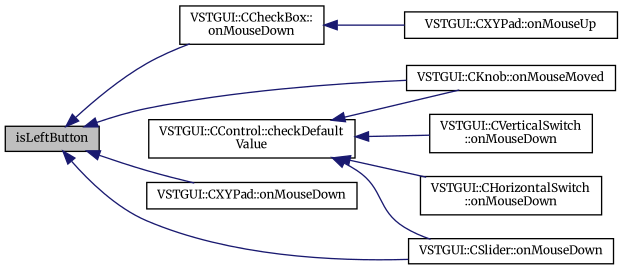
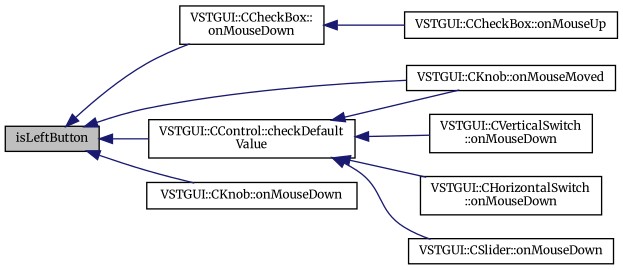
  digraph {
    fontname=Merriweather
    rankdir=LR
    node [color=black fontname=Merriweather fontsize=9 shape=record]
    edge [color=midnightblue dir=back fontname=Merriweather fontsize=9 labelfontname=Arial labelfontsize=9 style=solid]
    n1 [fillcolor=grey75 fontcolor=black height=0.2 label=isLeftButton style=filled width=0.4]
    n2 [height=0.2 label="VSTGUI::CCheckBox::\lonMouseDown" width=0.4]
    n3 [height=0.2 label="VSTGUI::CControl::checkDefault\lValue" width=0.4]
    n4 [height=0.2 label="VSTGUI::CKnob::onMouseMoved" width=0.4]
-   n5 [height=0.2 label="VSTGUI::CXYPad::onMouseDown" width=0.4]
-   n6 [height=0.2 label="VSTGUI::CXYPad::onMouseUp" width=0.4]
+   n5 [height=0.2 label="VSTGUI::CKnob::onMouseDown" width=0.4]
+   n6 [height=0.2 label="VSTGUI::CCheckBox::onMouseUp" width=0.4]
    n7 [height=0.2 label="VSTGUI::CSlider::onMouseDown" width=0.4]
    n8 [height=0.2 label="VSTGUI::CVerticalSwitch\l::onMouseDown" width=0.4]
    n9 [height=0.2 label="VSTGUI::CHorizontalSwitch\l::onMouseDown" width=0.4]
    n1 -> n2
-   n1 -> n7
+   n1 -> n3
    n1 -> n4
    n1 -> n5
    n2 -> n6
    n3 -> n4
    n3 -> n7
    n3 -> n8
    n3 -> n9
  }
